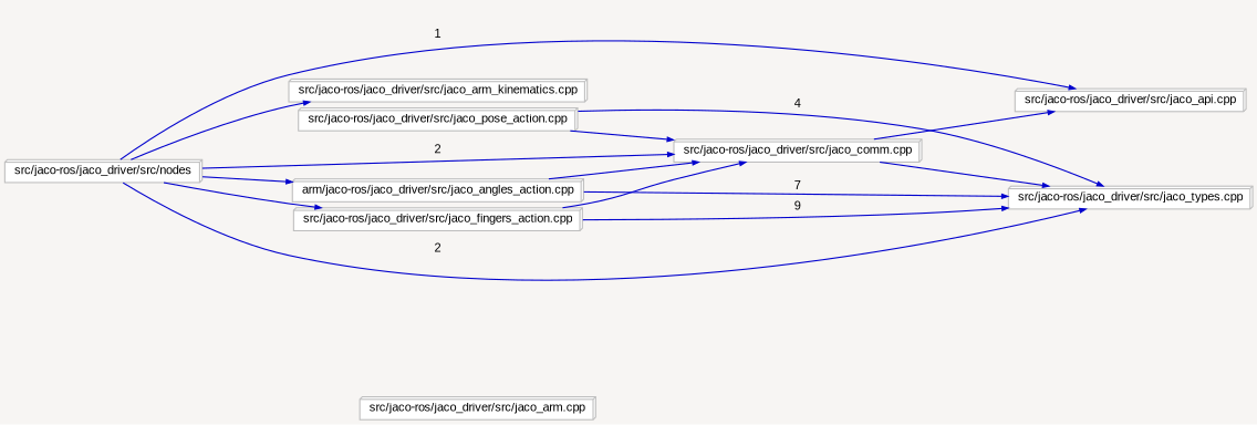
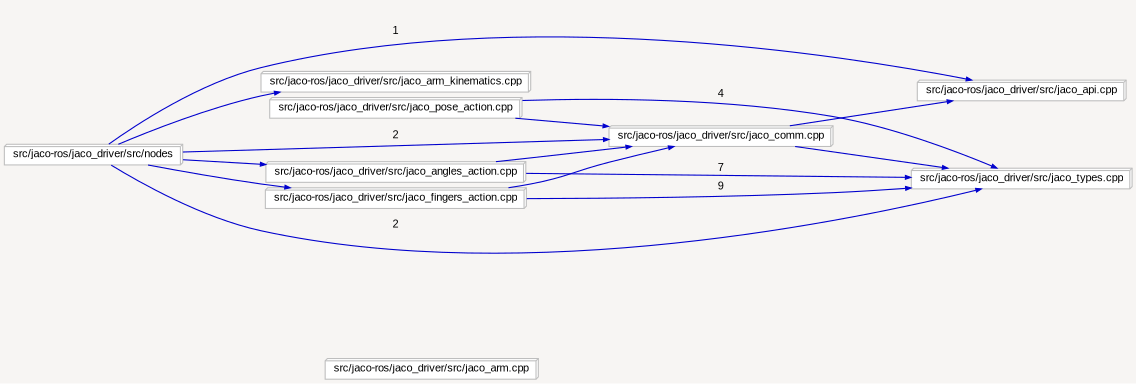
  digraph {
    bgcolor="#F7F5F3"
    compound=true
    fillcolor="#FFFFCC"
    fontname=Arial
    fontsize=10
    pack=true
    packmode=clust
    rankdir=LR
    ranksep=1.0
    style="rounded,filled"
    node [color="#bebebe" compound=true fillcolor="#ffffff" fixedsize=false fontname=Arial fontsize=10 node_initialized=no shape=box3d style=filled]
    edge [arrowhead=normal arrowsize=0.5 arrowtail=none color="#0000cd" compound=true dir=forward fontcolor=black fontname=Arial fontsize=10]
    n1 [height=0.0 label="src/jaco-ros/jaco_driver/src/jaco_comm.cpp" width=0.0]
    n2 [height=0.0 label="src/jaco-ros/jaco_driver/src/jaco_types.cpp" width=0.0]
    n3 [height=0.0 label="src/jaco-ros/jaco_driver/src/jaco_api.cpp" width=0.0]
    n4 [height=0.0 label="src/jaco-ros/jaco_driver/src/jaco_fingers_action.cpp" width=0.0]
-   n5 [height=0.0 label="arm/jaco-ros/jaco_driver/src/jaco_angles_action.cpp" width=0.0]
+   n5 [height=0.0 label="src/jaco-ros/jaco_driver/src/jaco_angles_action.cpp" width=0.0]
    n6 [height=0.0 label="src/jaco-ros/jaco_driver/src/jaco_pose_action.cpp" width=0.0]
    n7 [height=0.0 label="src/jaco-ros/jaco_driver/src/jaco_arm_kinematics.cpp" width=0.0]
    n8 [height=0.0 label="src/jaco-ros/jaco_driver/src/nodes" width=0.0]
    n9 [height=0.0 label="src/jaco-ros/jaco_driver/src/jaco_arm.cpp" width=0.0]
    n1 -> n2 [label=37]
    n1 -> n3 [label=1]
    n4 -> n1 [label=10]
    n4 -> n2 [label=9]
    n5 -> n1 [label=9]
    n5 -> n2 [label=7]
    n6 -> n1 [label=9]
    n6 -> n2 [label=4]
    n8 -> n1 [label=2]
    n8 -> n2 [label=2]
    n8 -> n3 [label=1]
    n8 -> n4 [label=2]
    n8 -> n5 [label=2]
    n8 -> n7 [label=2]
  }
